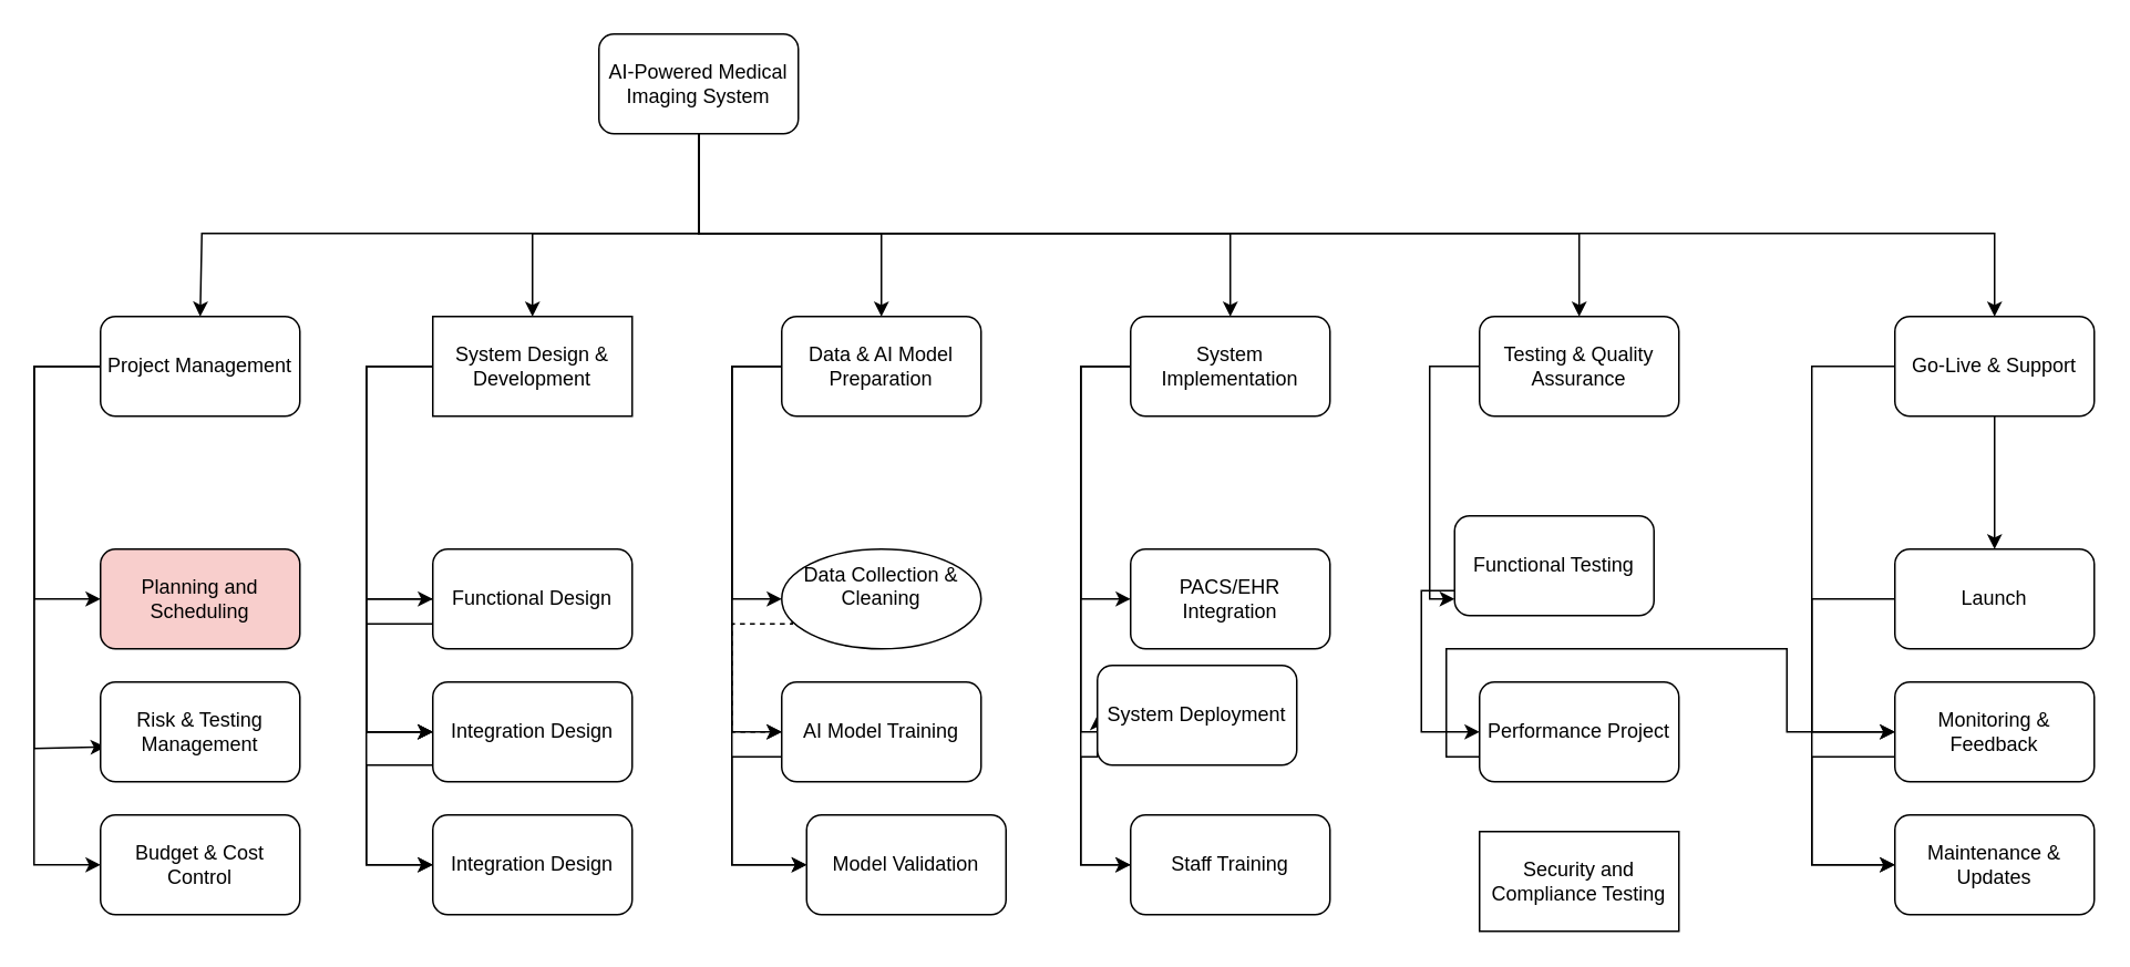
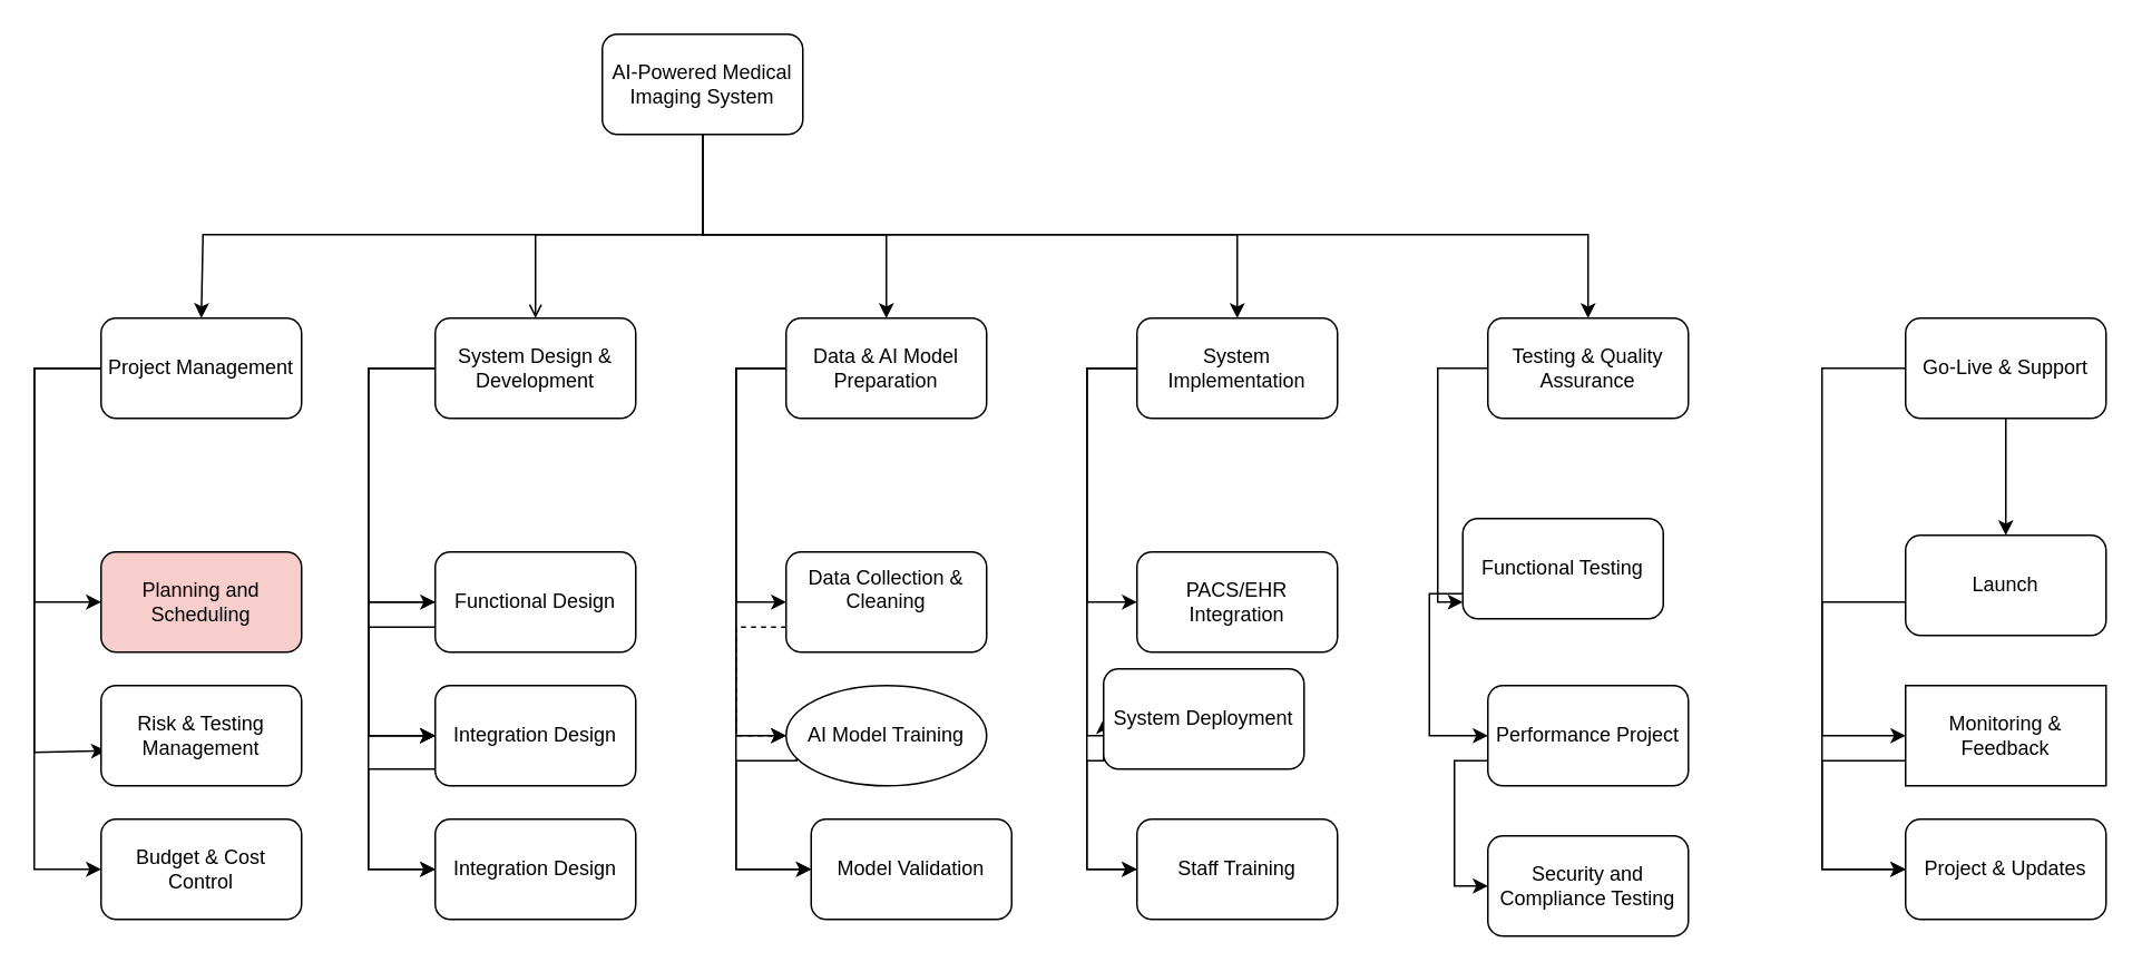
  <mxCell id="0" />
  <mxCell id="1" parent="0" />
  <mxCell id="2" style="edgeStyle=orthogonalEdgeStyle;rounded=0;orthogonalLoop=1;jettySize=auto;html=1;entryX=0.5;entryY=0;entryDx=0;entryDy=0;" edge="1" parent="1" source="8" target="12"><mxGeometry relative="1" as="geometry"><mxPoint x="120" y="230" as="targetPoint" /><Array as="points"><mxPoint x="420" y="140" /><mxPoint x="121" y="140" /></Array></mxGeometry></mxCell>
- <mxCell id="3" style="edgeStyle=orthogonalEdgeStyle;rounded=0;orthogonalLoop=1;jettySize=auto;html=1;" edge="1" parent="1" source="8" target="19"><mxGeometry relative="1" as="geometry"><Array as="points"><mxPoint x="420" y="140" /><mxPoint x="320" y="140" /></Array></mxGeometry></mxCell>
+ <mxCell id="3" style="edgeStyle=orthogonalEdgeStyle;rounded=0;orthogonalLoop=1;jettySize=auto;html=1;endArrow=open;" edge="1" parent="1" source="8" target="19"><mxGeometry relative="1" as="geometry"><Array as="points"><mxPoint x="420" y="140" /><mxPoint x="320" y="140" /></Array></mxGeometry></mxCell>
  <mxCell id="4" style="edgeStyle=orthogonalEdgeStyle;rounded=0;orthogonalLoop=1;jettySize=auto;html=1;entryX=0.5;entryY=0;entryDx=0;entryDy=0;" edge="1" parent="1" source="8" target="29"><mxGeometry relative="1" as="geometry"><Array as="points"><mxPoint x="420" y="140" /><mxPoint x="530" y="140" /></Array></mxGeometry></mxCell>
  <mxCell id="5" style="edgeStyle=orthogonalEdgeStyle;rounded=0;orthogonalLoop=1;jettySize=auto;html=1;" edge="1" parent="1" source="8" target="38"><mxGeometry relative="1" as="geometry"><Array as="points"><mxPoint x="420" y="140" /><mxPoint x="740" y="140" /></Array></mxGeometry></mxCell>
  <mxCell id="6" style="edgeStyle=orthogonalEdgeStyle;rounded=0;orthogonalLoop=1;jettySize=auto;html=1;entryX=0.5;entryY=0;entryDx=0;entryDy=0;" edge="1" parent="1" source="8" target="44"><mxGeometry relative="1" as="geometry"><Array as="points"><mxPoint x="420" y="140" /><mxPoint x="950" y="140" /></Array></mxGeometry></mxCell>
- <mxCell id="7" style="edgeStyle=orthogonalEdgeStyle;rounded=0;orthogonalLoop=1;jettySize=auto;html=1;entryX=0.5;entryY=0;entryDx=0;entryDy=0;" edge="1" parent="1" source="8" target="52"><mxGeometry relative="1" as="geometry"><Array as="points"><mxPoint x="420" y="140" /><mxPoint x="1200" y="140" /></Array></mxGeometry></mxCell>
  <mxCell id="8" value="AI-Powered Medical Imaging System" style="rounded=1;whiteSpace=wrap;html=1;" vertex="1" parent="1"><mxGeometry x="360" y="20" width="120" height="60" as="geometry" /></mxCell>
  <mxCell id="9" value="" style="edgeStyle=orthogonalEdgeStyle;rounded=0;orthogonalLoop=1;jettySize=auto;html=1;" edge="1" parent="1" source="12" target="13"><mxGeometry relative="1" as="geometry"><Array as="points"><mxPoint x="20" y="220" /><mxPoint x="20" y="360" /></Array></mxGeometry></mxCell>
  <mxCell id="10" style="edgeStyle=orthogonalEdgeStyle;rounded=0;orthogonalLoop=1;jettySize=auto;html=1;entryX=0.025;entryY=0.65;entryDx=0;entryDy=0;entryPerimeter=0;" edge="1" parent="1" source="12" target="14"><mxGeometry relative="1" as="geometry"><mxPoint x="20" y="460" as="targetPoint" /><Array as="points"><mxPoint x="20" y="220" /><mxPoint x="20" y="450" /></Array></mxGeometry></mxCell>
  <mxCell id="11" style="edgeStyle=orthogonalEdgeStyle;rounded=0;orthogonalLoop=1;jettySize=auto;html=1;entryX=0;entryY=0.5;entryDx=0;entryDy=0;" edge="1" parent="1" source="12" target="15"><mxGeometry relative="1" as="geometry"><Array as="points"><mxPoint x="20" y="220" /><mxPoint x="20" y="520" /></Array></mxGeometry></mxCell>
  <mxCell id="12" value="Project Management" style="rounded=1;whiteSpace=wrap;html=1;" vertex="1" parent="1"><mxGeometry x="60" y="190" width="120" height="60" as="geometry" /></mxCell>
  <mxCell id="13" value="Planning and Scheduling" style="whiteSpace=wrap;html=1;rounded=1;fillColor=#f8cecc;" vertex="1" parent="1"><mxGeometry x="60" y="330" width="120" height="60" as="geometry" /></mxCell>
  <mxCell id="14" value="Risk &amp;amp; Testing Management" style="whiteSpace=wrap;html=1;rounded=1;" vertex="1" parent="1"><mxGeometry x="60" y="410" width="120" height="60" as="geometry" /></mxCell>
  <mxCell id="15" value="Budget &amp;amp; Cost Control" style="whiteSpace=wrap;html=1;rounded=1;" vertex="1" parent="1"><mxGeometry x="60" y="490" width="120" height="60" as="geometry" /></mxCell>
  <mxCell id="16" value="" style="edgeStyle=orthogonalEdgeStyle;rounded=0;orthogonalLoop=1;jettySize=auto;html=1;" edge="1" parent="1" source="19" target="22"><mxGeometry relative="1" as="geometry"><Array as="points"><mxPoint x="220" y="220" /><mxPoint x="220" y="360" /></Array></mxGeometry></mxCell>
  <mxCell id="17" style="edgeStyle=orthogonalEdgeStyle;rounded=0;orthogonalLoop=1;jettySize=auto;html=1;entryX=0;entryY=0.5;entryDx=0;entryDy=0;" edge="1" parent="1" source="19" target="24"><mxGeometry relative="1" as="geometry"><Array as="points"><mxPoint x="220" y="220" /><mxPoint x="220" y="440" /></Array></mxGeometry></mxCell>
  <mxCell id="18" style="edgeStyle=orthogonalEdgeStyle;rounded=0;orthogonalLoop=1;jettySize=auto;html=1;entryX=0;entryY=0.5;entryDx=0;entryDy=0;" edge="1" parent="1" source="19" target="25"><mxGeometry relative="1" as="geometry"><Array as="points"><mxPoint x="220" y="220" /><mxPoint x="220" y="520" /></Array></mxGeometry></mxCell>
- <mxCell id="19" value="System Design &amp;amp; Development" style="whiteSpace=wrap;html=1;rounded=0;" vertex="1" parent="1"><mxGeometry x="260" y="190" width="120" height="60" as="geometry" /></mxCell>
+ <mxCell id="19" value="System Design &amp;amp; Development" style="rounded=1;whiteSpace=wrap;html=1;" vertex="1" parent="1"><mxGeometry x="260" y="190" width="120" height="60" as="geometry" /></mxCell>
  <mxCell id="20" style="edgeStyle=orthogonalEdgeStyle;rounded=0;orthogonalLoop=1;jettySize=auto;html=1;entryX=0;entryY=0.5;entryDx=0;entryDy=0;" edge="1" parent="1" source="22" target="24"><mxGeometry relative="1" as="geometry"><Array as="points"><mxPoint x="220" y="360" /><mxPoint x="220" y="440" /></Array></mxGeometry></mxCell>
  <mxCell id="21" style="edgeStyle=orthogonalEdgeStyle;rounded=0;orthogonalLoop=1;jettySize=auto;html=1;exitX=0;exitY=0.75;exitDx=0;exitDy=0;entryX=0;entryY=0.5;entryDx=0;entryDy=0;" edge="1" parent="1" source="22" target="24"><mxGeometry relative="1" as="geometry"><mxPoint x="220" y="440" as="targetPoint" /><Array as="points"><mxPoint x="220" y="375" /><mxPoint x="220" y="440" /></Array></mxGeometry></mxCell>
  <mxCell id="22" value="Functional Design" style="whiteSpace=wrap;html=1;rounded=1;" vertex="1" parent="1"><mxGeometry x="260" y="330" width="120" height="60" as="geometry" /></mxCell>
  <mxCell id="23" style="edgeStyle=orthogonalEdgeStyle;rounded=0;orthogonalLoop=1;jettySize=auto;html=1;entryX=0;entryY=0.5;entryDx=0;entryDy=0;" edge="1" parent="1" source="24" target="25"><mxGeometry relative="1" as="geometry"><mxPoint x="240" y="490" as="targetPoint" /><Array as="points"><mxPoint x="220" y="460" /><mxPoint x="220" y="520" /></Array></mxGeometry></mxCell>
  <mxCell id="24" value="Integration Design" style="whiteSpace=wrap;html=1;rounded=1;" vertex="1" parent="1"><mxGeometry x="260" y="410" width="120" height="60" as="geometry" /></mxCell>
  <mxCell id="25" value="Integration Design" style="whiteSpace=wrap;html=1;rounded=1;" vertex="1" parent="1"><mxGeometry x="260" y="490" width="120" height="60" as="geometry" /></mxCell>
  <mxCell id="26" value="" style="edgeStyle=orthogonalEdgeStyle;rounded=0;orthogonalLoop=1;jettySize=auto;html=1;" edge="1" parent="1" source="29" target="31"><mxGeometry relative="1" as="geometry"><Array as="points"><mxPoint x="440" y="220" /><mxPoint x="440" y="360" /></Array></mxGeometry></mxCell>
  <mxCell id="27" style="edgeStyle=orthogonalEdgeStyle;rounded=0;orthogonalLoop=1;jettySize=auto;html=1;entryX=0;entryY=0.5;entryDx=0;entryDy=0;" edge="1" parent="1" source="29" target="33"><mxGeometry relative="1" as="geometry"><Array as="points"><mxPoint x="440" y="220" /><mxPoint x="440" y="440" /></Array></mxGeometry></mxCell>
  <mxCell id="28" style="edgeStyle=orthogonalEdgeStyle;rounded=0;orthogonalLoop=1;jettySize=auto;html=1;entryX=0;entryY=0.5;entryDx=0;entryDy=0;" edge="1" parent="1" source="29" target="34"><mxGeometry relative="1" as="geometry"><Array as="points"><mxPoint x="440" y="220" /><mxPoint x="440" y="520" /></Array></mxGeometry></mxCell>
  <mxCell id="29" value="Data &amp;amp; AI Model Preparation" style="rounded=1;whiteSpace=wrap;html=1;" vertex="1" parent="1"><mxGeometry x="470" y="190" width="120" height="60" as="geometry" /></mxCell>
  <mxCell id="30" style="edgeStyle=orthogonalEdgeStyle;rounded=0;orthogonalLoop=1;jettySize=auto;html=1;exitX=0;exitY=0.75;exitDx=0;exitDy=0;entryX=0;entryY=0.5;entryDx=0;entryDy=0;dashed=1;" edge="1" parent="1" source="31" target="33"><mxGeometry relative="1" as="geometry"><Array as="points"><mxPoint x="440" y="375" /><mxPoint x="440" y="440" /></Array></mxGeometry></mxCell>
- <mxCell id="31" value="&#10; Data Collection &amp;amp; Cleaning&#10;&#10;" style="ellipse;whiteSpace=wrap;html=1;" vertex="1" parent="1"><mxGeometry x="470" y="330" width="120" height="60" as="geometry" /></mxCell>
+ <mxCell id="31" value="&#10; Data Collection &amp;amp; Cleaning&#10;&#10;" style="whiteSpace=wrap;html=1;rounded=1;" vertex="1" parent="1"><mxGeometry x="470" y="330" width="120" height="60" as="geometry" /></mxCell>
  <mxCell id="32" style="edgeStyle=orthogonalEdgeStyle;rounded=0;orthogonalLoop=1;jettySize=auto;html=1;exitX=0;exitY=0.75;exitDx=0;exitDy=0;entryX=0;entryY=0.5;entryDx=0;entryDy=0;" edge="1" parent="1" source="33" target="34"><mxGeometry relative="1" as="geometry"><Array as="points"><mxPoint x="440" y="455" /><mxPoint x="440" y="520" /></Array></mxGeometry></mxCell>
- <mxCell id="33" value="AI Model Training" style="whiteSpace=wrap;html=1;rounded=1;" vertex="1" parent="1"><mxGeometry x="470" y="410" width="120" height="60" as="geometry" /></mxCell>
+ <mxCell id="33" value="AI Model Training" style="ellipse;whiteSpace=wrap;html=1;" vertex="1" parent="1"><mxGeometry x="470" y="410" width="120" height="60" as="geometry" /></mxCell>
  <mxCell id="34" value="Model Validation" style="whiteSpace=wrap;html=1;rounded=1;" vertex="1" parent="1"><mxGeometry x="485" y="490" width="120" height="60" as="geometry" /></mxCell>
  <mxCell id="35" value="" style="edgeStyle=orthogonalEdgeStyle;rounded=0;orthogonalLoop=1;jettySize=auto;html=1;" edge="1" parent="1" source="38" target="39"><mxGeometry relative="1" as="geometry"><Array as="points"><mxPoint x="650" y="220" /><mxPoint x="650" y="360" /></Array></mxGeometry></mxCell>
  <mxCell id="36" style="edgeStyle=orthogonalEdgeStyle;rounded=0;orthogonalLoop=1;jettySize=auto;html=1;entryX=0;entryY=0.5;entryDx=0;entryDy=0;" edge="1" parent="1" source="38" target="41"><mxGeometry relative="1" as="geometry"><Array as="points"><mxPoint x="650" y="220" /><mxPoint x="650" y="440" /></Array></mxGeometry></mxCell>
  <mxCell id="37" style="edgeStyle=orthogonalEdgeStyle;rounded=0;orthogonalLoop=1;jettySize=auto;html=1;entryX=0;entryY=0.5;entryDx=0;entryDy=0;" edge="1" parent="1" source="38" target="42"><mxGeometry relative="1" as="geometry"><Array as="points"><mxPoint x="650" y="220" /><mxPoint x="650" y="520" /></Array></mxGeometry></mxCell>
  <mxCell id="38" value="System Implementation" style="rounded=1;whiteSpace=wrap;html=1;" vertex="1" parent="1"><mxGeometry x="680" y="190" width="120" height="60" as="geometry" /></mxCell>
  <mxCell id="39" value="PACS/EHR Integration" style="whiteSpace=wrap;html=1;rounded=1;" vertex="1" parent="1"><mxGeometry x="680" y="330" width="120" height="60" as="geometry" /></mxCell>
  <mxCell id="40" style="edgeStyle=orthogonalEdgeStyle;rounded=0;orthogonalLoop=1;jettySize=auto;html=1;exitX=0;exitY=0.75;exitDx=0;exitDy=0;entryX=0;entryY=0.5;entryDx=0;entryDy=0;" edge="1" parent="1" source="41" target="42"><mxGeometry relative="1" as="geometry"><Array as="points"><mxPoint x="650" y="455" /><mxPoint x="650" y="520" /></Array></mxGeometry></mxCell>
  <mxCell id="41" value="System Deployment" style="whiteSpace=wrap;html=1;rounded=1;" vertex="1" parent="1"><mxGeometry x="660" y="400" width="120" height="60" as="geometry" /></mxCell>
  <mxCell id="42" value="Staff Training" style="whiteSpace=wrap;html=1;rounded=1;" vertex="1" parent="1"><mxGeometry x="680" y="490" width="120" height="60" as="geometry" /></mxCell>
  <mxCell id="43" value="" style="edgeStyle=orthogonalEdgeStyle;rounded=0;orthogonalLoop=1;jettySize=auto;html=1;" edge="1" parent="1" source="44" target="46"><mxGeometry relative="1" as="geometry"><Array as="points"><mxPoint x="860" y="220" /><mxPoint x="860" y="360" /></Array></mxGeometry></mxCell>
  <mxCell id="44" value="&lt;span data-end=&quot;940&quot; data-start=&quot;906&quot;&gt;Testing &amp;amp; Quality Assurance&lt;/span&gt;" style="rounded=1;whiteSpace=wrap;html=1;" vertex="1" parent="1"><mxGeometry x="890" y="190" width="120" height="60" as="geometry" /></mxCell>
  <mxCell id="45" style="edgeStyle=orthogonalEdgeStyle;rounded=0;orthogonalLoop=1;jettySize=auto;html=1;exitX=0;exitY=0.75;exitDx=0;exitDy=0;entryX=0;entryY=0.5;entryDx=0;entryDy=0;" edge="1" parent="1" source="46" target="48"><mxGeometry relative="1" as="geometry" /></mxCell>
  <mxCell id="46" value="Functional Testing" style="whiteSpace=wrap;html=1;rounded=1;" vertex="1" parent="1"><mxGeometry x="875" y="310" width="120" height="60" as="geometry" /></mxCell>
- <mxCell id="47" style="edgeStyle=orthogonalEdgeStyle;rounded=0;orthogonalLoop=1;jettySize=auto;html=1;exitX=0;exitY=0.75;exitDx=0;exitDy=0;" edge="1" parent="1" source="48" target="56"><mxGeometry relative="1" as="geometry" /></mxCell>
+ <mxCell id="47" style="edgeStyle=orthogonalEdgeStyle;rounded=0;orthogonalLoop=1;jettySize=auto;html=1;exitX=0;exitY=0.75;exitDx=0;exitDy=0;entryX=0;entryY=0.5;entryDx=0;entryDy=0;" edge="1" parent="1" source="48" target="49"><mxGeometry relative="1" as="geometry" /></mxCell>
  <mxCell id="48" value="Performance Project" style="whiteSpace=wrap;html=1;rounded=1;" vertex="1" parent="1"><mxGeometry x="890" y="410" width="120" height="60" as="geometry" /></mxCell>
- <mxCell id="49" value="Security and Compliance Testing" style="whiteSpace=wrap;html=1;rounded=0;" vertex="1" parent="1"><mxGeometry x="890" y="500" width="120" height="60" as="geometry" /></mxCell>
+ <mxCell id="49" value="Security and Compliance Testing" style="whiteSpace=wrap;html=1;rounded=1;" vertex="1" parent="1"><mxGeometry x="890" y="500" width="120" height="60" as="geometry" /></mxCell>
  <mxCell id="50" value="" style="edgeStyle=orthogonalEdgeStyle;rounded=0;orthogonalLoop=1;jettySize=auto;html=1;" edge="1" parent="1" source="52" target="54"><mxGeometry relative="1" as="geometry" /></mxCell>
  <mxCell id="51" style="edgeStyle=orthogonalEdgeStyle;rounded=0;orthogonalLoop=1;jettySize=auto;html=1;entryX=0;entryY=0.5;entryDx=0;entryDy=0;" edge="1" parent="1" source="52" target="57"><mxGeometry relative="1" as="geometry"><Array as="points"><mxPoint x="1090" y="220" /><mxPoint x="1090" y="520" /></Array></mxGeometry></mxCell>
  <mxCell id="52" value="&lt;span data-end=&quot;940&quot; data-start=&quot;906&quot;&gt;Go-Live &amp;amp; Support&lt;/span&gt;" style="rounded=1;whiteSpace=wrap;html=1;" vertex="1" parent="1"><mxGeometry x="1140" y="190" width="120" height="60" as="geometry" /></mxCell>
  <mxCell id="53" value="" style="edgeStyle=orthogonalEdgeStyle;rounded=0;orthogonalLoop=1;jettySize=auto;html=1;exitX=0;exitY=0.5;exitDx=0;exitDy=0;" edge="1" parent="1" source="54" target="56"><mxGeometry relative="1" as="geometry"><Array as="points"><mxPoint x="1090" y="360" /><mxPoint x="1090" y="440" /></Array></mxGeometry></mxCell>
- <mxCell id="54" value="Launch" style="whiteSpace=wrap;html=1;rounded=1;" vertex="1" parent="1"><mxGeometry x="1140" y="330" width="120" height="60" as="geometry" /></mxCell>
+ <mxCell id="54" value="Launch" style="whiteSpace=wrap;html=1;rounded=1;" vertex="1" parent="1"><mxGeometry x="1140" y="320" width="120" height="60" as="geometry" /></mxCell>
  <mxCell id="55" style="edgeStyle=orthogonalEdgeStyle;rounded=0;orthogonalLoop=1;jettySize=auto;html=1;exitX=0;exitY=0.75;exitDx=0;exitDy=0;entryX=0;entryY=0.5;entryDx=0;entryDy=0;" edge="1" parent="1" source="56" target="57"><mxGeometry relative="1" as="geometry"><Array as="points"><mxPoint x="1090" y="455" /><mxPoint x="1090" y="520" /></Array></mxGeometry></mxCell>
- <mxCell id="56" value="Monitoring &amp;amp; Feedback" style="whiteSpace=wrap;html=1;rounded=1;" vertex="1" parent="1"><mxGeometry x="1140" y="410" width="120" height="60" as="geometry" /></mxCell>
- <mxCell id="57" value="Maintenance &amp;amp; Updates" style="whiteSpace=wrap;html=1;rounded=1;" vertex="1" parent="1"><mxGeometry x="1140" y="490" width="120" height="60" as="geometry" /></mxCell>
+ <mxCell id="56" value="Monitoring &amp;amp; Feedback" style="whiteSpace=wrap;html=1;rounded=0;" vertex="1" parent="1"><mxGeometry x="1140" y="410" width="120" height="60" as="geometry" /></mxCell>
+ <mxCell id="57" value="Project &amp;amp; Updates" style="whiteSpace=wrap;html=1;rounded=1;" vertex="1" parent="1"><mxGeometry x="1140" y="490" width="120" height="60" as="geometry" /></mxCell>
